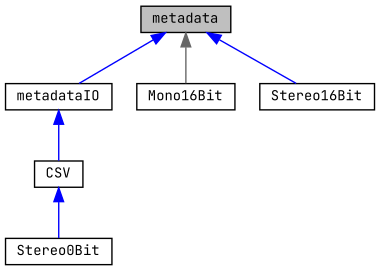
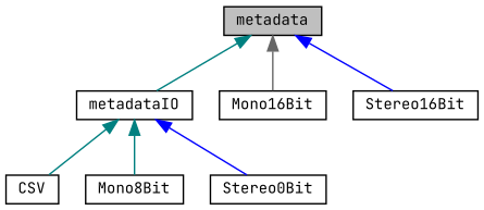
  digraph {
    fontname="JetBrains Mono"
    node [color=black fillcolor=white fontname="JetBrains Mono" fontsize=10 shape=record style=filled]
    edge [color=blue dir=back fontname="JetBrains Mono" fontsize=10 labelfontname=Helvetica labelfontsize=10 style=solid]
    n1 [fillcolor=grey75 fontcolor=black height=0.2 label=metadata width=0.4]
    n2 [height=0.2 label=metadataIO width=0.4]
    n3 [height=0.2 label=Mono16Bit width=0.4]
    n4 [height=0.2 label=Stereo16Bit width=0.4]
    n5 [height=0.2 label=CSV width=0.4]
+   n6 [height=0.2 label=Mono8Bit width=0.4]
    n7 [height=0.2 label=Stereo0Bit width=0.4]
-   n1 -> n2
+   n1 -> n2 [color=teal]
    n1 -> n3 [color=gray40]
    n1 -> n4
-   n2 -> n5
-   n5 -> n7
+   n2 -> n5 [color=teal]
+   n2 -> n6 [color=teal]
+   n2 -> n7
  }
